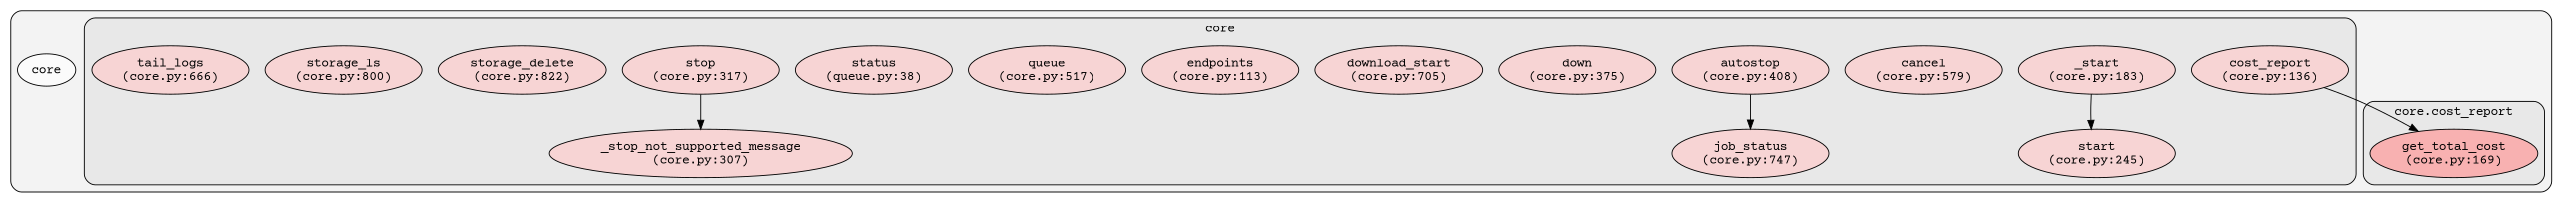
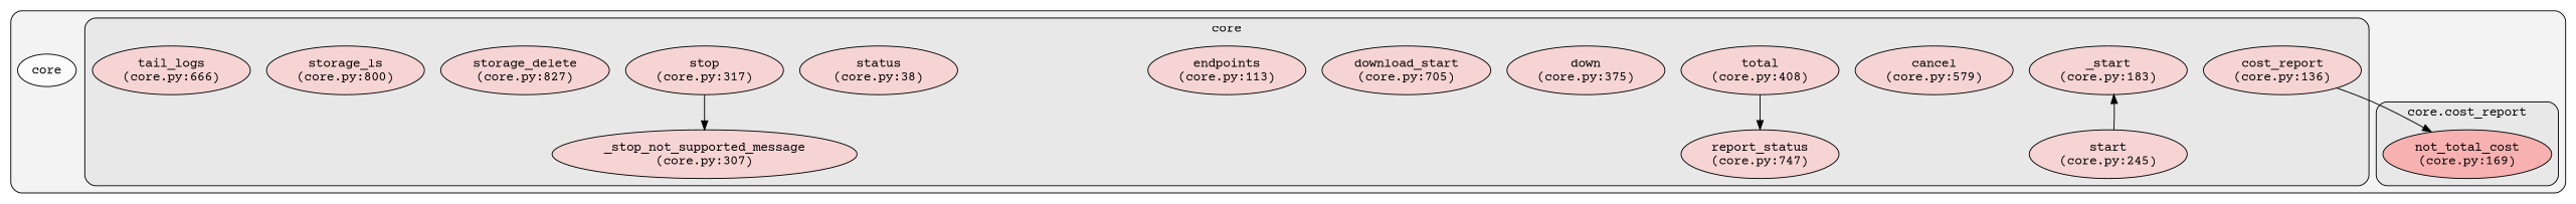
  digraph {
    clusterrank=local
    fontname="Courier Prime"
    rankdir=TB
    node [fillcolor="#feccccb2" fontcolor="#000000" fontname="Courier Prime" group=0 style=filled]
    edge [color="#000000" fontname="Courier Prime" style=solid]
    n1 [label="_start\n(core.py:183)"]
    n2 [label="_stop_not_supported_message\n(core.py:307)"]
-   n3 [label="autostop\n(core.py:408)"]
+   n3 [label="total\n(core.py:408)"]
    n4 [label="cancel\n(core.py:579)"]
    n5 [label="cost_report\n(core.py:136)"]
    n6 [label="down\n(core.py:375)"]
    n7 [label="download_start\n(core.py:705)"]
    n8 [label="endpoints\n(core.py:113)"]
-   n9 [label="job_status\n(core.py:747)"]
-   n10 [label="queue\n(core.py:517)"]
+   n9 [label="report_status\n(core.py:747)"]
    n11 [label="start\n(core.py:245)"]
-   n12 [label="status\n(queue.py:38)"]
+   n12 [label="status\n(core.py:38)"]
    n13 [label="stop\n(core.py:317)"]
-   n14 [label="storage_delete\n(core.py:822)"]
+   n14 [label="storage_delete\n(core.py:827)"]
    n15 [label="storage_ls\n(core.py:800)"]
    n16 [label="tail_logs\n(core.py:666)"]
-   n17 [fillcolor="#ff9999b2" label="get_total_cost\n(core.py:169)"]
+   n17 [fillcolor="#ff9999b2" label="not_total_cost\n(core.py:169)"]
    n18 [fillcolor="#ffffffb2" label=core]
    subgraph cluster_1 {
      fillcolor="#80808018"
      style="filled,rounded"
      n18
      subgraph cluster_2 {
        fillcolor="#80808018"
        label=core
        style="filled,rounded"
        n1
        n2
        n3
        n4
        n5
        n6
        n7
        n8
        n9
-       n10
        n11
        n12
        n13
        n14
        n15
        n16
      }
      subgraph cluster_3 {
        fillcolor="#80808018"
        label="core.cost_report"
        style="filled,rounded"
        n17
      }
    }
    n3 -> n9
    n5 -> n17
-   n1 -> n11
+   n11 -> n1
    n13 -> n2
  }
